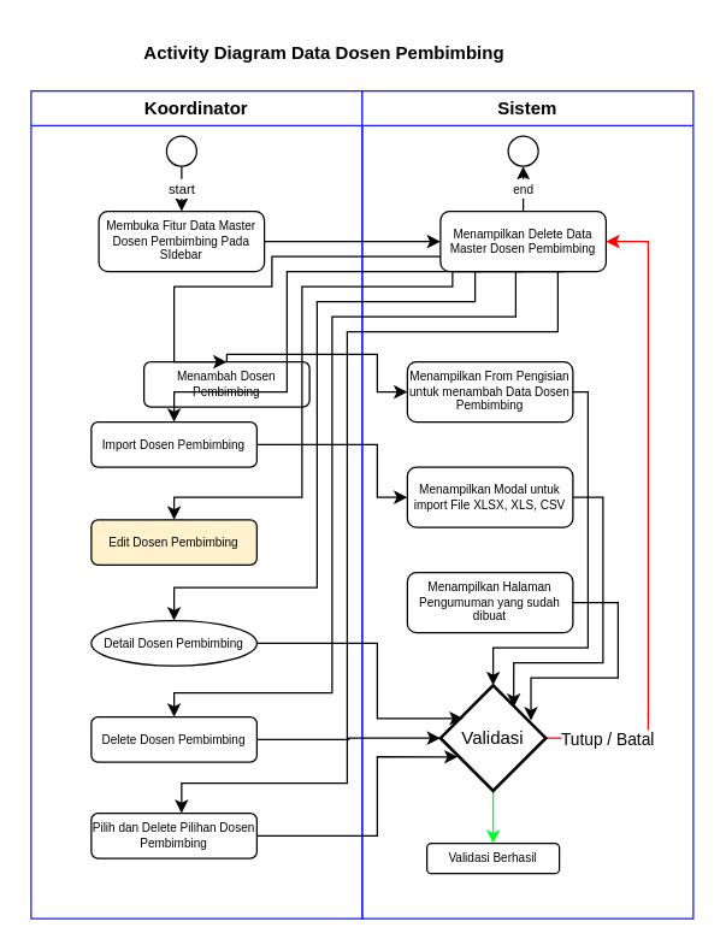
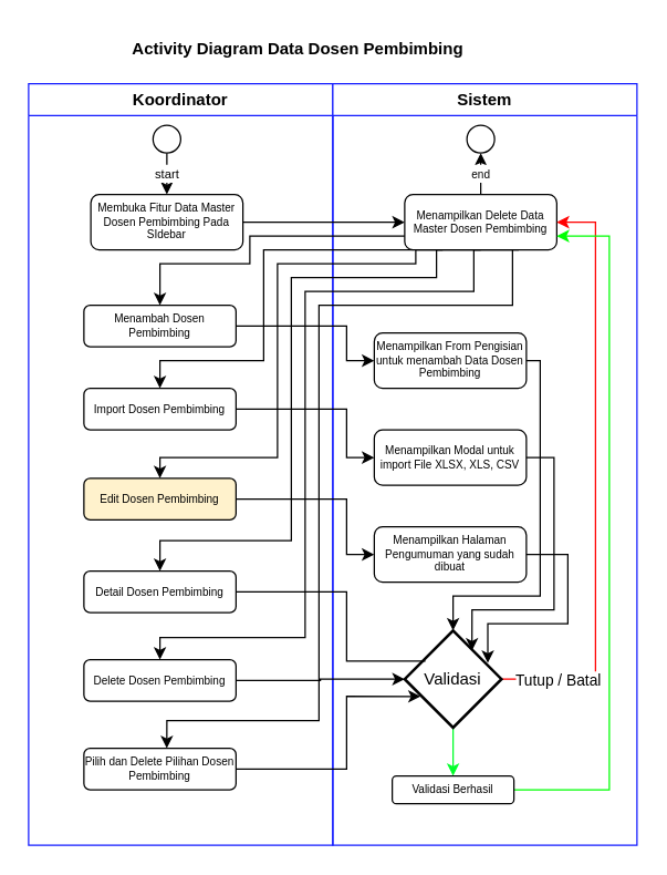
  <mxCell id="0" />
  <mxCell id="1" parent="0" />
  <mxCell id="2" value="Koordinator" style="swimlane;whiteSpace=wrap;html=1;strokeColor=#141cff;" vertex="1" parent="1"><mxGeometry x="20" y="60" width="220" height="550" as="geometry" /></mxCell>
  <mxCell id="3" value="&lt;font style=&quot;font-size: 9px;&quot;&gt;start&lt;/font&gt;" style="rounded=0;orthogonalLoop=1;jettySize=auto;html=1;" edge="1" parent="2" source="4" target="5"><mxGeometry relative="1" as="geometry" /></mxCell>
  <mxCell id="4" value="" style="ellipse;whiteSpace=wrap;html=1;aspect=fixed;" vertex="1" parent="2"><mxGeometry x="90" y="30" width="20" height="20" as="geometry" /></mxCell>
  <mxCell id="5" value="Membuka Fitur Data Master Dosen Pembimbing Pada SIdebar" style="rounded=1;whiteSpace=wrap;html=1;fontSize=8;" vertex="1" parent="2"><mxGeometry x="45" y="80" width="110" height="40" as="geometry" /></mxCell>
- <mxCell id="6" value="Menambah Dosen Pembimbing" style="rounded=1;whiteSpace=wrap;html=1;fontSize=8;" vertex="1" parent="2"><mxGeometry x="75" y="180" width="110" height="30" as="geometry" /></mxCell>
+ <mxCell id="6" value="Menambah Dosen Pembimbing" style="rounded=1;whiteSpace=wrap;html=1;fontSize=8;" vertex="1" parent="2"><mxGeometry x="40" y="160" width="110" height="30" as="geometry" /></mxCell>
  <mxCell id="7" value="Import Dosen Pembimbing" style="rounded=1;whiteSpace=wrap;html=1;fontSize=8;" vertex="1" parent="2"><mxGeometry x="40" y="220" width="110" height="30" as="geometry" /></mxCell>
  <mxCell id="8" value="Edit Dosen Pembimbing" style="rounded=1;whiteSpace=wrap;html=1;fontSize=8;fillColor=#fff2cc;" vertex="1" parent="2"><mxGeometry x="40" y="285" width="110" height="30" as="geometry" /></mxCell>
- <mxCell id="9" value="Detail Dosen Pembimbing" style="ellipse;whiteSpace=wrap;html=1;fontSize=8;" vertex="1" parent="2"><mxGeometry x="40" y="352" width="110" height="30" as="geometry" /></mxCell>
+ <mxCell id="9" value="Detail Dosen Pembimbing" style="rounded=1;whiteSpace=wrap;html=1;fontSize=8;" vertex="1" parent="2"><mxGeometry x="40" y="352" width="110" height="30" as="geometry" /></mxCell>
  <mxCell id="10" value="Delete Dosen Pembimbing" style="rounded=1;whiteSpace=wrap;html=1;fontSize=8;" vertex="1" parent="2"><mxGeometry x="40" y="416" width="110" height="30" as="geometry" /></mxCell>
  <mxCell id="11" value="Pilih dan Delete Pilihan Dosen Pembimbing" style="rounded=1;whiteSpace=wrap;html=1;fontSize=8;" vertex="1" parent="2"><mxGeometry x="40" y="480" width="110" height="30" as="geometry" /></mxCell>
  <mxCell id="12" value="Sistem" style="swimlane;whiteSpace=wrap;html=1;strokeColor=#141cff;" vertex="1" parent="1"><mxGeometry x="240" y="60" width="220" height="550" as="geometry" /></mxCell>
  <mxCell id="13" value="&lt;font style=&quot;font-size: 8px;&quot;&gt;end&lt;/font&gt;" style="edgeStyle=orthogonalEdgeStyle;rounded=0;orthogonalLoop=1;jettySize=auto;html=1;entryX=0.5;entryY=1;entryDx=0;entryDy=0;" edge="1" parent="12" source="14" target="18"><mxGeometry relative="1" as="geometry" /></mxCell>
  <mxCell id="14" value="Menampilkan Delete Data Master Dosen Pembimbing" style="rounded=1;whiteSpace=wrap;html=1;fontSize=8;" vertex="1" parent="12"><mxGeometry x="52" y="80" width="110" height="40" as="geometry" /></mxCell>
  <mxCell id="15" value="Menampilkan From Pengisian untuk menambah Data Dosen Pembimbing" style="rounded=1;whiteSpace=wrap;html=1;fontSize=8;" vertex="1" parent="12"><mxGeometry x="30" y="180" width="110" height="40" as="geometry" /></mxCell>
  <mxCell id="16" value="Menampilkan Modal untuk import File XLSX, XLS, CSV" style="rounded=1;whiteSpace=wrap;html=1;fontSize=8;" vertex="1" parent="12"><mxGeometry x="30" y="250" width="110" height="40" as="geometry" /></mxCell>
  <mxCell id="17" value="Menampilkan Halaman Pengumuman yang sudah dibuat" style="rounded=1;whiteSpace=wrap;html=1;fontSize=8;" vertex="1" parent="12"><mxGeometry x="30" y="320" width="110" height="40" as="geometry" /></mxCell>
  <mxCell id="18" value="" style="ellipse;whiteSpace=wrap;html=1;aspect=fixed;" vertex="1" parent="12"><mxGeometry x="97" y="30" width="20" height="20" as="geometry" /></mxCell>
  <mxCell id="19" style="edgeStyle=orthogonalEdgeStyle;rounded=0;orthogonalLoop=1;jettySize=auto;html=1;entryX=1;entryY=0.5;entryDx=0;entryDy=0;strokeColor=#ff0000;" edge="1" parent="12" source="22" target="14"><mxGeometry relative="1" as="geometry"><Array as="points"><mxPoint x="190" y="430" /><mxPoint x="190" y="100" /></Array></mxGeometry></mxCell>
  <mxCell id="20" value="Tutup / Batal" style="edgeLabel;html=1;align=center;verticalAlign=middle;resizable=0;points=[];" vertex="1" connectable="0" parent="19"><mxGeometry x="-0.814" relative="1" as="geometry"><mxPoint as="offset" /></mxGeometry></mxCell>
  <mxCell id="21" value="" style="edgeStyle=orthogonalEdgeStyle;rounded=0;orthogonalLoop=1;jettySize=auto;html=1;entryX=0.5;entryY=0;entryDx=0;entryDy=0;strokeColor=#00ff2a;" edge="1" parent="12" source="22" target="24"><mxGeometry relative="1" as="geometry" /></mxCell>
  <mxCell id="22" value="Validasi" style="strokeWidth=2;html=1;shape=mxgraph.flowchart.decision;whiteSpace=wrap;" vertex="1" parent="12"><mxGeometry x="52" y="395" width="70" height="70" as="geometry" /></mxCell>
+ <mxCell id="23" style="edgeStyle=orthogonalEdgeStyle;rounded=0;orthogonalLoop=1;jettySize=auto;html=1;entryX=1;entryY=0.75;entryDx=0;entryDy=0;fontColor=#00ff1e;strokeColor=#00ff04;" edge="1" parent="12" source="24" target="14"><mxGeometry relative="1" as="geometry"><Array as="points"><mxPoint x="200" y="510" /><mxPoint x="200" y="110" /></Array></mxGeometry></mxCell>
  <mxCell id="24" value="Validasi Berhasil" style="rounded=1;whiteSpace=wrap;html=1;fontSize=8;" vertex="1" parent="12"><mxGeometry x="43" y="500" width="88" height="20" as="geometry" /></mxCell>
  <mxCell id="25" style="edgeStyle=orthogonalEdgeStyle;rounded=0;orthogonalLoop=1;jettySize=auto;html=1;entryX=0.5;entryY=0;entryDx=0;entryDy=0;entryPerimeter=0;" edge="1" parent="12" source="15" target="22"><mxGeometry relative="1" as="geometry"><Array as="points"><mxPoint x="150" y="200" /><mxPoint x="150" y="370" /><mxPoint x="87" y="370" /></Array></mxGeometry></mxCell>
  <mxCell id="26" style="edgeStyle=orthogonalEdgeStyle;rounded=0;orthogonalLoop=1;jettySize=auto;html=1;entryX=0.695;entryY=0.206;entryDx=0;entryDy=0;entryPerimeter=0;" edge="1" parent="12" source="16" target="22"><mxGeometry relative="1" as="geometry"><Array as="points"><mxPoint x="160" y="270" /><mxPoint x="160" y="380" /><mxPoint x="101" y="380" /></Array></mxGeometry></mxCell>
  <mxCell id="27" style="edgeStyle=orthogonalEdgeStyle;rounded=0;orthogonalLoop=1;jettySize=auto;html=1;entryX=0.859;entryY=0.334;entryDx=0;entryDy=0;entryPerimeter=0;" edge="1" parent="12" source="17" target="22"><mxGeometry relative="1" as="geometry"><Array as="points"><mxPoint x="170" y="340" /><mxPoint x="170" y="390" /><mxPoint x="112" y="390" /></Array></mxGeometry></mxCell>
  <mxCell id="28" value="&lt;b&gt;Activity Diagram Data Dosen Pembimbing&lt;/b&gt;" style="text;html=1;align=center;verticalAlign=middle;whiteSpace=wrap;rounded=0;" vertex="1" parent="1"><mxGeometry x="85" y="20" width="260" height="30" as="geometry" /></mxCell>
  <mxCell id="29" style="rounded=0;orthogonalLoop=1;jettySize=auto;html=1;entryX=0;entryY=0.5;entryDx=0;entryDy=0;" edge="1" parent="1" source="5" target="14"><mxGeometry relative="1" as="geometry" /></mxCell>
  <mxCell id="30" style="edgeStyle=orthogonalEdgeStyle;rounded=0;orthogonalLoop=1;jettySize=auto;html=1;entryX=0.5;entryY=0;entryDx=0;entryDy=0;" edge="1" parent="1" source="14" target="6"><mxGeometry relative="1" as="geometry"><Array as="points"><mxPoint x="180" y="170" /><mxPoint x="180" y="190" /><mxPoint x="115" y="190" /></Array></mxGeometry></mxCell>
  <mxCell id="31" style="edgeStyle=orthogonalEdgeStyle;rounded=0;orthogonalLoop=1;jettySize=auto;html=1;exitX=0.056;exitY=0.999;exitDx=0;exitDy=0;entryX=0.5;entryY=0;entryDx=0;entryDy=0;exitPerimeter=0;" edge="1" parent="1" source="14" target="7"><mxGeometry relative="1" as="geometry"><Array as="points"><mxPoint x="190" y="180" /><mxPoint x="190" y="260" /><mxPoint x="115" y="260" /></Array></mxGeometry></mxCell>
  <mxCell id="32" style="edgeStyle=orthogonalEdgeStyle;rounded=0;orthogonalLoop=1;jettySize=auto;html=1;exitX=0.25;exitY=1;exitDx=0;exitDy=0;entryX=0.5;entryY=0;entryDx=0;entryDy=0;" edge="1" parent="1" source="14" target="8"><mxGeometry relative="1" as="geometry"><Array as="points"><mxPoint x="300" y="180" /><mxPoint x="300" y="190" /><mxPoint x="200" y="190" /><mxPoint x="200" y="330" /><mxPoint x="115" y="330" /></Array></mxGeometry></mxCell>
  <mxCell id="33" style="edgeStyle=orthogonalEdgeStyle;rounded=0;orthogonalLoop=1;jettySize=auto;html=1;exitX=0.5;exitY=1;exitDx=0;exitDy=0;entryX=0.5;entryY=0;entryDx=0;entryDy=0;" edge="1" parent="1" source="14" target="9"><mxGeometry relative="1" as="geometry"><Array as="points"><mxPoint x="315" y="200" /><mxPoint x="210" y="200" /><mxPoint x="210" y="390" /><mxPoint x="115" y="390" /></Array></mxGeometry></mxCell>
  <mxCell id="34" style="edgeStyle=orthogonalEdgeStyle;rounded=0;orthogonalLoop=1;jettySize=auto;html=1;exitX=0.75;exitY=1;exitDx=0;exitDy=0;entryX=0.5;entryY=0;entryDx=0;entryDy=0;" edge="1" parent="1" source="14" target="10"><mxGeometry relative="1" as="geometry"><Array as="points"><mxPoint x="342" y="180" /><mxPoint x="342" y="210" /><mxPoint x="220" y="210" /><mxPoint x="220" y="460" /><mxPoint x="115" y="460" /></Array></mxGeometry></mxCell>
  <mxCell id="35" style="edgeStyle=orthogonalEdgeStyle;rounded=0;orthogonalLoop=1;jettySize=auto;html=1;entryX=0.545;entryY=0;entryDx=0;entryDy=0;entryPerimeter=0;" edge="1" parent="1" target="11"><mxGeometry relative="1" as="geometry"><mxPoint x="370" y="180" as="sourcePoint" /><Array as="points"><mxPoint x="370" y="220" /><mxPoint x="230" y="220" /><mxPoint x="230" y="520" /><mxPoint x="120" y="520" /></Array></mxGeometry></mxCell>
  <mxCell id="36" style="edgeStyle=orthogonalEdgeStyle;rounded=0;orthogonalLoop=1;jettySize=auto;html=1;entryX=0;entryY=0.5;entryDx=0;entryDy=0;" edge="1" parent="1" source="6" target="15"><mxGeometry relative="1" as="geometry"><Array as="points"><mxPoint x="250" y="235" /><mxPoint x="250" y="260" /></Array></mxGeometry></mxCell>
  <mxCell id="37" style="edgeStyle=orthogonalEdgeStyle;rounded=0;orthogonalLoop=1;jettySize=auto;html=1;entryX=0;entryY=0.5;entryDx=0;entryDy=0;" edge="1" parent="1" source="7" target="16"><mxGeometry relative="1" as="geometry"><Array as="points"><mxPoint x="250" y="295" /><mxPoint x="250" y="330" /></Array></mxGeometry></mxCell>
  <mxCell id="38" style="edgeStyle=orthogonalEdgeStyle;rounded=0;orthogonalLoop=1;jettySize=auto;html=1;" edge="1" parent="1" source="10" target="22"><mxGeometry relative="1" as="geometry"><mxPoint x="260" y="489" as="targetPoint" /><Array as="points" /></mxGeometry></mxCell>
- <mxCell id="39" style="edgeStyle=orthogonalEdgeStyle;rounded=0;orthogonalLoop=1;jettySize=auto;html=1;entryX=0.214;entryY=0.314;entryDx=0;entryDy=0;entryPerimeter=0;" edge="1" parent="1" source="9" target="22"><mxGeometry relative="1" as="geometry"><Array as="points"><mxPoint x="250" y="427" /><mxPoint x="250" y="477" /></Array></mxGeometry></mxCell>
+ <mxCell id="39" style="edgeStyle=orthogonalEdgeStyle;rounded=0;orthogonalLoop=1;jettySize=auto;html=1;entryX=0.214;entryY=0.314;entryDx=0;entryDy=0;entryPerimeter=0;endArrow=none;" edge="1" parent="1" source="9" target="22"><mxGeometry relative="1" as="geometry"><Array as="points"><mxPoint x="250" y="427" /><mxPoint x="250" y="477" /></Array></mxGeometry></mxCell>
  <mxCell id="40" style="edgeStyle=orthogonalEdgeStyle;rounded=0;orthogonalLoop=1;jettySize=auto;html=1;entryX=0.165;entryY=0.679;entryDx=0;entryDy=0;entryPerimeter=0;" edge="1" parent="1" source="11" target="22"><mxGeometry relative="1" as="geometry"><Array as="points"><mxPoint x="250" y="555" /><mxPoint x="250" y="503" /></Array></mxGeometry></mxCell>
+ <mxCell id="41" style="edgeStyle=orthogonalEdgeStyle;rounded=0;orthogonalLoop=1;jettySize=auto;html=1;entryX=0;entryY=0.5;entryDx=0;entryDy=0;" edge="1" parent="1" source="8" target="17"><mxGeometry relative="1" as="geometry"><Array as="points"><mxPoint x="250" y="360" /><mxPoint x="250" y="400" /></Array></mxGeometry></mxCell>
